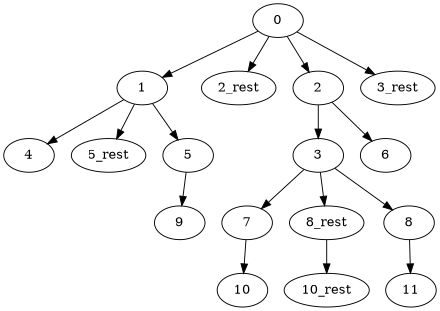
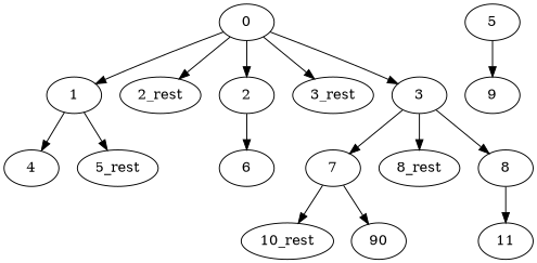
  digraph {
    0
    1
    "2_rest"
    2
    "3_rest"
    3
    4
    "5_rest"
    5
    6
    7
    "8_rest"
    8
    9
    "10_rest"
-   10
+   10 [label=90]
    11
    0 -> 1
    0 -> "2_rest"
    0 -> 2
    0 -> "3_rest"
-   2 -> 3
+   0 -> 3
    1 -> 4
    1 -> "5_rest"
-   1 -> 5
    2 -> 6
    3 -> 7
    3 -> "8_rest"
    3 -> 8
    5 -> 9
-   "8_rest" -> "10_rest"
+   7 -> "10_rest"
    7 -> 10
    8 -> 11
  }
